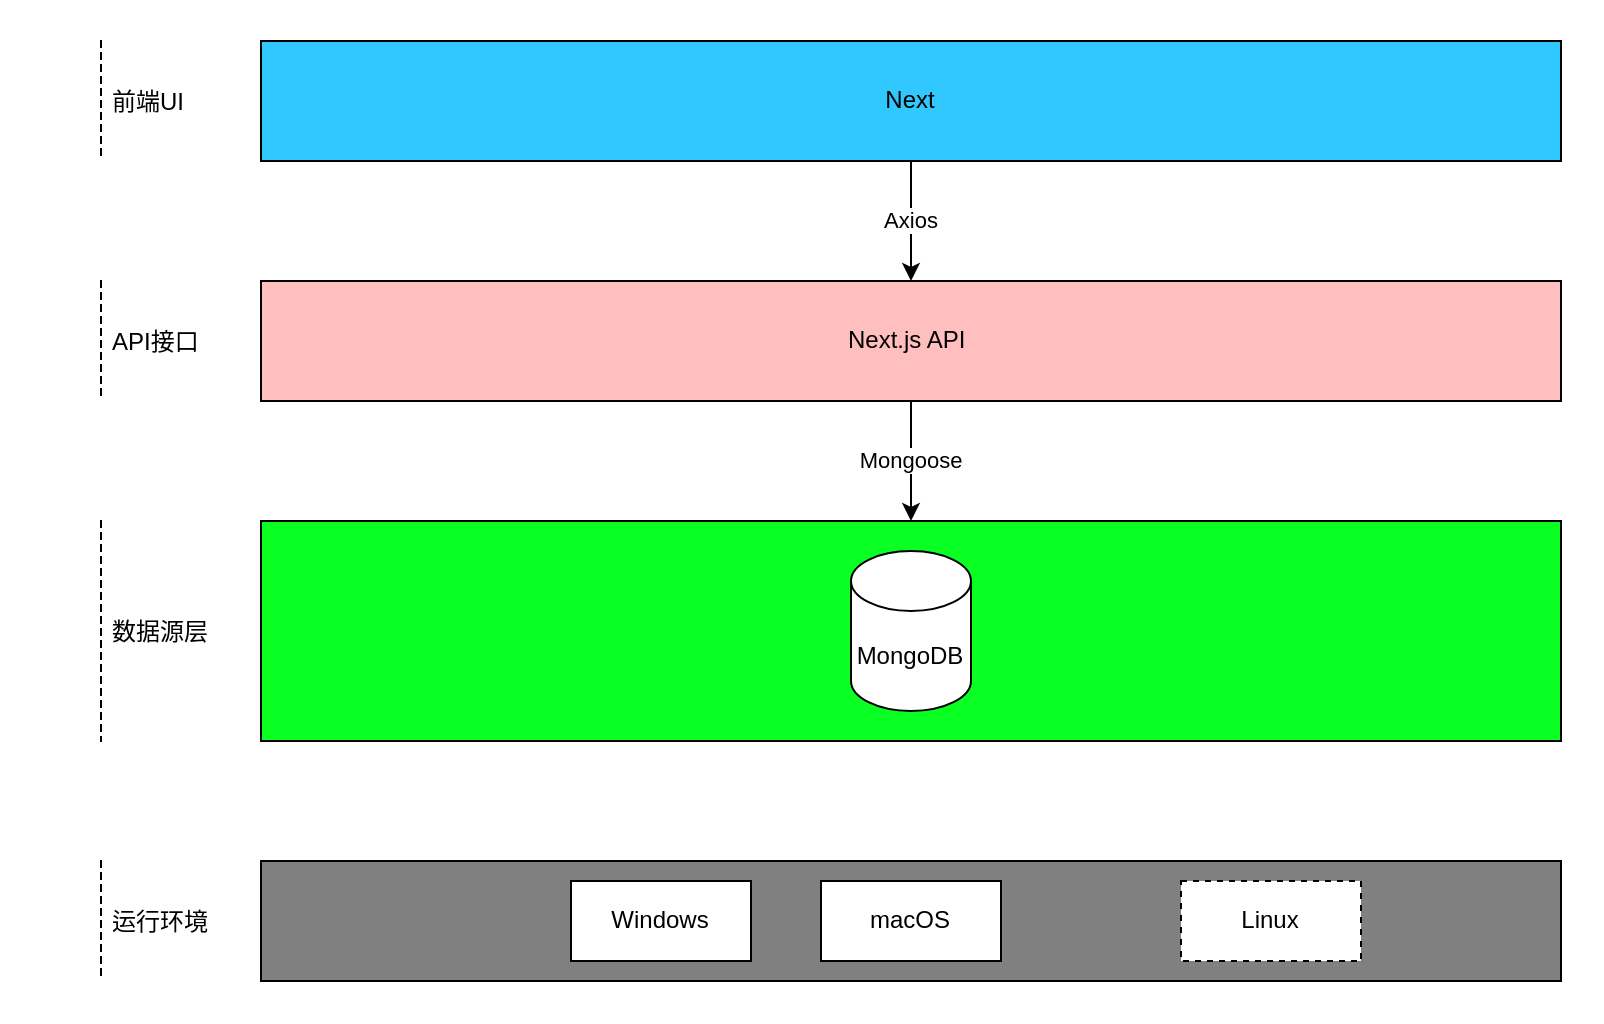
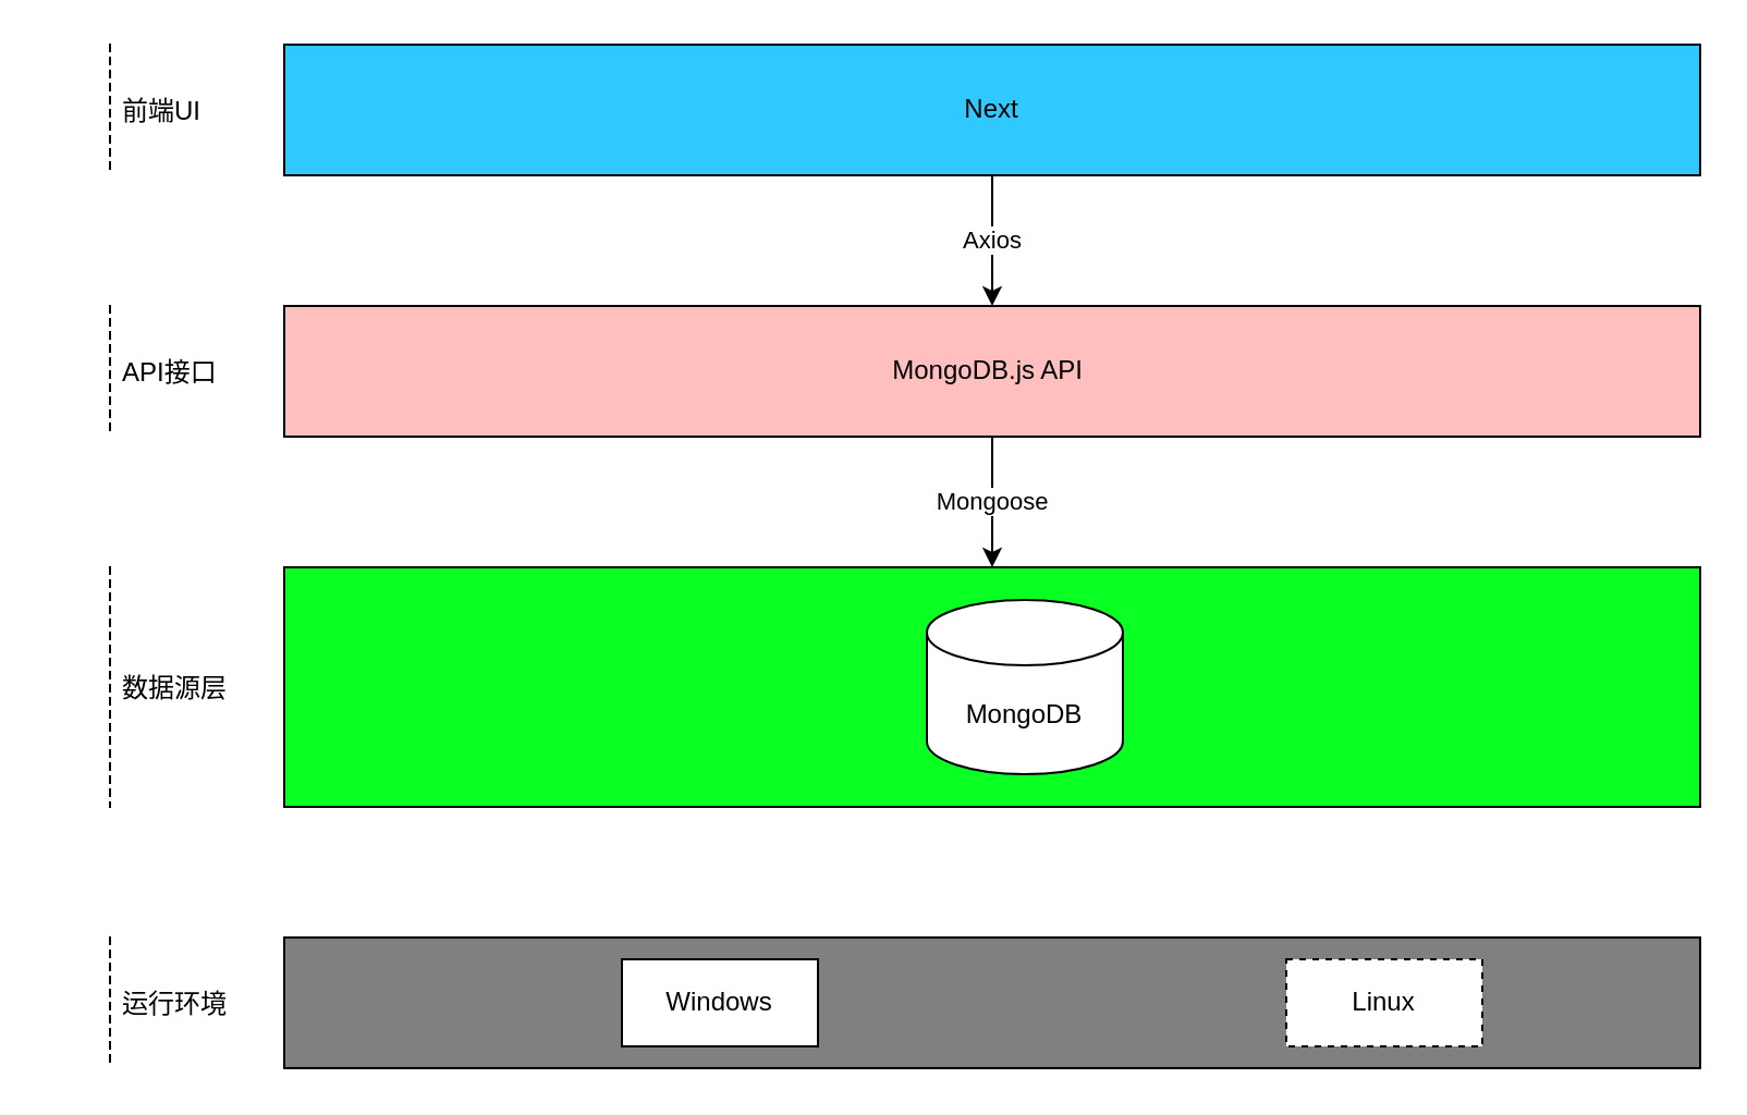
  <mxCell id="0" />
  <mxCell id="1" parent="0" />
  <mxCell id="2" value="" style="rounded=0;whiteSpace=wrap;html=1;fillColor=#808080;" vertex="1" parent="1"><mxGeometry x="130" y="430" width="650" height="60" as="geometry" /></mxCell>
  <mxCell id="3" value="" style="rounded=0;whiteSpace=wrap;html=1;fillColor=#0AFF23;" vertex="1" parent="1"><mxGeometry x="130" y="260" width="650" height="110" as="geometry" /></mxCell>
  <mxCell id="4" value="Mongoose" style="edgeStyle=orthogonalEdgeStyle;rounded=0;orthogonalLoop=1;jettySize=auto;html=1;" edge="1" parent="1" source="5" target="3"><mxGeometry relative="1" as="geometry"><mxPoint as="offset" /></mxGeometry></mxCell>
- <mxCell id="5" value="Next.js API&amp;nbsp;" style="rounded=0;whiteSpace=wrap;html=1;fillColor=#FFBFBF;" vertex="1" parent="1"><mxGeometry x="130" y="140" width="650" height="60" as="geometry" /></mxCell>
+ <mxCell id="5" value="MongoDB.js API&amp;nbsp;" style="rounded=0;whiteSpace=wrap;html=1;fillColor=#FFBFBF;" vertex="1" parent="1"><mxGeometry x="130" y="140" width="650" height="60" as="geometry" /></mxCell>
  <mxCell id="6" value="Axios" style="edgeStyle=orthogonalEdgeStyle;rounded=0;orthogonalLoop=1;jettySize=auto;html=1;" edge="1" parent="1" source="7" target="5"><mxGeometry relative="1" as="geometry" /></mxCell>
  <mxCell id="7" value="Next" style="rounded=0;whiteSpace=wrap;html=1;fillColor=#30C8FF;" vertex="1" parent="1"><mxGeometry x="130" y="20" width="650" height="60" as="geometry" /></mxCell>
- <mxCell id="8" value="MongoDB" style="shape=cylinder3;whiteSpace=wrap;html=1;boundedLbl=1;backgroundOutline=1;size=15;" vertex="1" parent="1"><mxGeometry x="425" y="275" width="60" height="80" as="geometry" /></mxCell>
+ <mxCell id="8" value="MongoDB" style="shape=cylinder3;whiteSpace=wrap;html=1;boundedLbl=1;backgroundOutline=1;size=15;" vertex="1" parent="1"><mxGeometry x="425" y="275" width="90" height="80" as="geometry" /></mxCell>
  <mxCell id="9" value="前端UI" style="shape=partialRectangle;fillColor=none;align=left;verticalAlign=middle;strokeColor=none;spacingLeft=34;rotatable=0;points=[[0,0.5],[1,0.5]];portConstraint=eastwest;dropTarget=0;" vertex="1" parent="1"><mxGeometry x="20" y="20" width="90" height="60" as="geometry" /></mxCell>
  <mxCell id="10" value="" style="shape=partialRectangle;top=0;left=0;bottom=0;fillColor=none;stokeWidth=1;dashed=1;align=left;verticalAlign=middle;spacingLeft=4;spacingRight=4;overflow=hidden;rotatable=0;points=[];portConstraint=eastwest;part=1;" vertex="1" connectable="0" parent="9"><mxGeometry width="30" height="60" as="geometry" /></mxCell>
  <mxCell id="11" value="API接口" style="shape=partialRectangle;fillColor=none;align=left;verticalAlign=middle;strokeColor=none;spacingLeft=34;rotatable=0;points=[[0,0.5],[1,0.5]];portConstraint=eastwest;dropTarget=0;" vertex="1" parent="1"><mxGeometry x="20" y="140" width="90" height="60" as="geometry" /></mxCell>
  <mxCell id="12" value="" style="shape=partialRectangle;top=0;left=0;bottom=0;fillColor=none;stokeWidth=1;dashed=1;align=left;verticalAlign=middle;spacingLeft=4;spacingRight=4;overflow=hidden;rotatable=0;points=[];portConstraint=eastwest;part=1;" vertex="1" connectable="0" parent="11"><mxGeometry width="30" height="60" as="geometry" /></mxCell>
  <mxCell id="13" value="数据源层" style="shape=partialRectangle;fillColor=none;align=left;verticalAlign=middle;strokeColor=none;spacingLeft=34;rotatable=0;points=[[0,0.5],[1,0.5]];portConstraint=eastwest;dropTarget=0;" vertex="1" parent="1"><mxGeometry x="20" y="260" width="90" height="110" as="geometry" /></mxCell>
  <mxCell id="14" value="" style="shape=partialRectangle;top=0;left=0;bottom=0;fillColor=none;stokeWidth=1;dashed=1;align=left;verticalAlign=middle;spacingLeft=4;spacingRight=4;overflow=hidden;rotatable=0;points=[];portConstraint=eastwest;part=1;" vertex="1" connectable="0" parent="13"><mxGeometry width="30" height="110" as="geometry" /></mxCell>
  <mxCell id="15" value="运行环境" style="shape=partialRectangle;fillColor=none;align=left;verticalAlign=middle;strokeColor=none;spacingLeft=34;rotatable=0;points=[[0,0.5],[1,0.5]];portConstraint=eastwest;dropTarget=0;" vertex="1" parent="1"><mxGeometry x="20" y="430" width="90" height="60" as="geometry" /></mxCell>
  <mxCell id="16" value="" style="shape=partialRectangle;top=0;left=0;bottom=0;fillColor=none;stokeWidth=1;dashed=1;align=left;verticalAlign=middle;spacingLeft=4;spacingRight=4;overflow=hidden;rotatable=0;points=[];portConstraint=eastwest;part=1;" vertex="1" connectable="0" parent="15"><mxGeometry width="30" height="60" as="geometry" /></mxCell>
  <mxCell id="17" value="Windows" style="rounded=0;whiteSpace=wrap;html=1;" vertex="1" parent="1"><mxGeometry x="285" y="440" width="90" height="40" as="geometry" /></mxCell>
- <mxCell id="18" value="macOS" style="rounded=0;whiteSpace=wrap;html=1;" vertex="1" parent="1"><mxGeometry x="410" y="440" width="90" height="40" as="geometry" /></mxCell>
  <mxCell id="19" value="Linux" style="rounded=0;whiteSpace=wrap;html=1;dashed=1;" vertex="1" parent="1"><mxGeometry x="590" y="440" width="90" height="40" as="geometry" /></mxCell>
